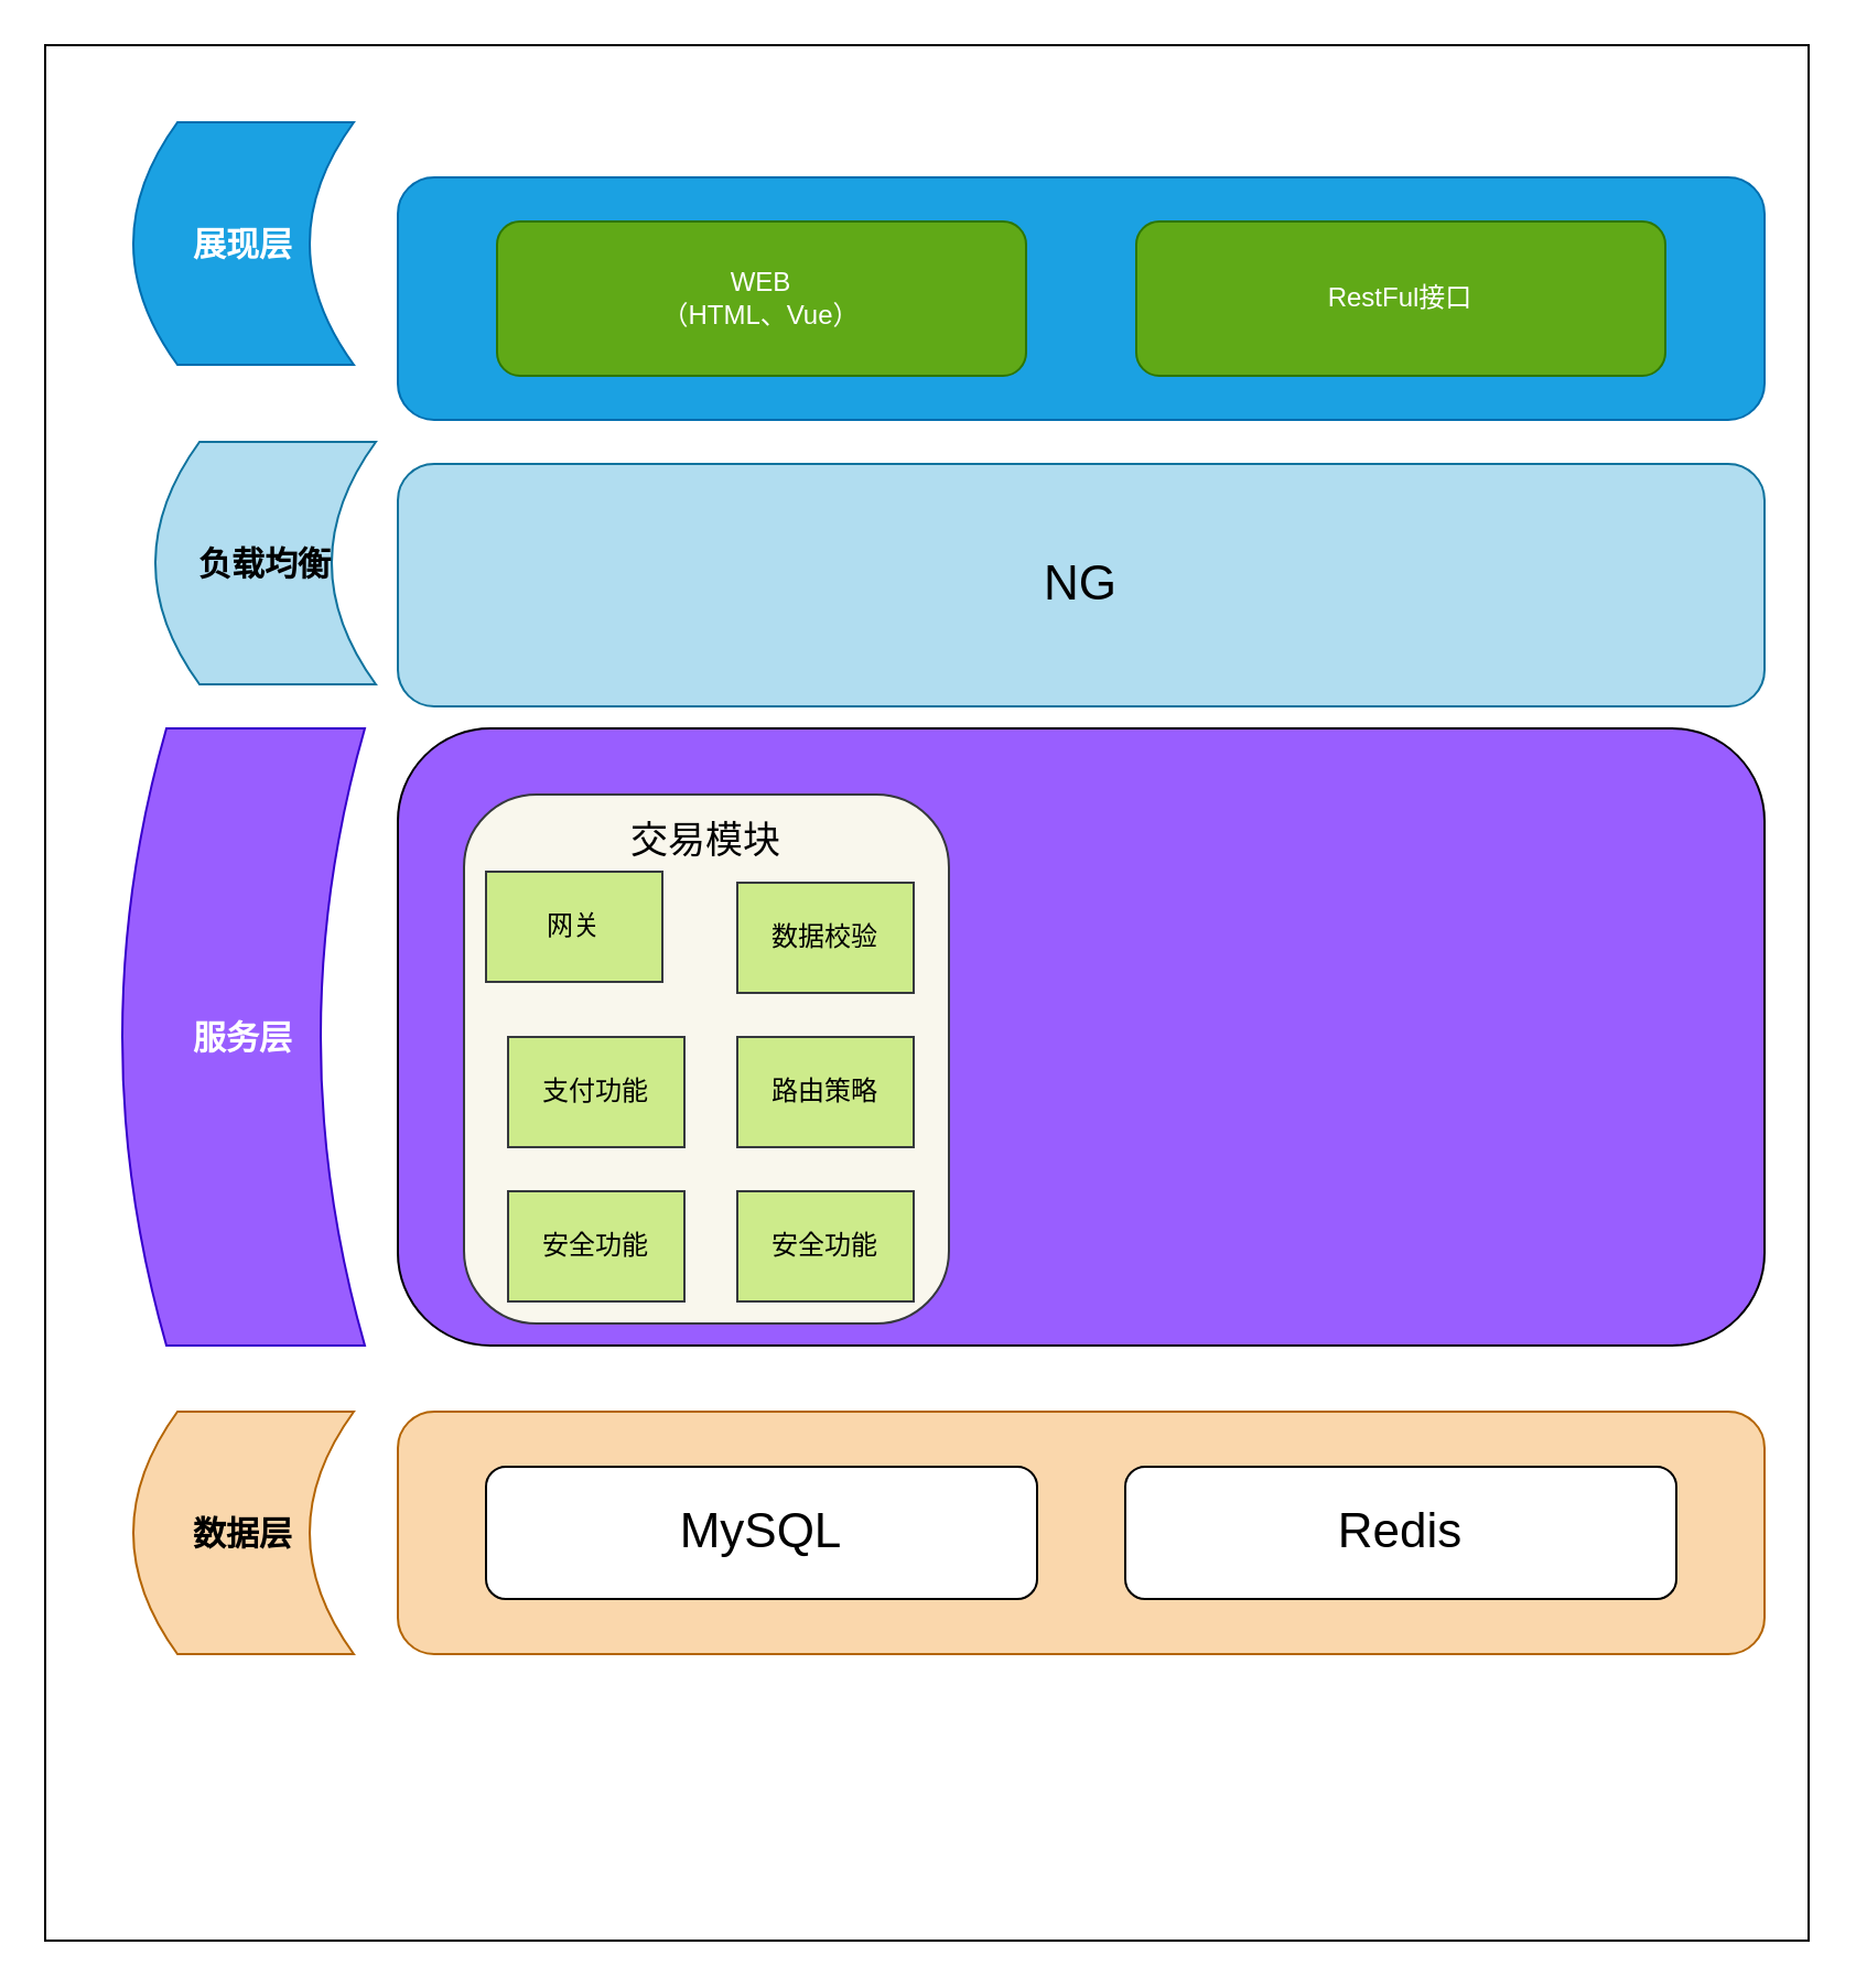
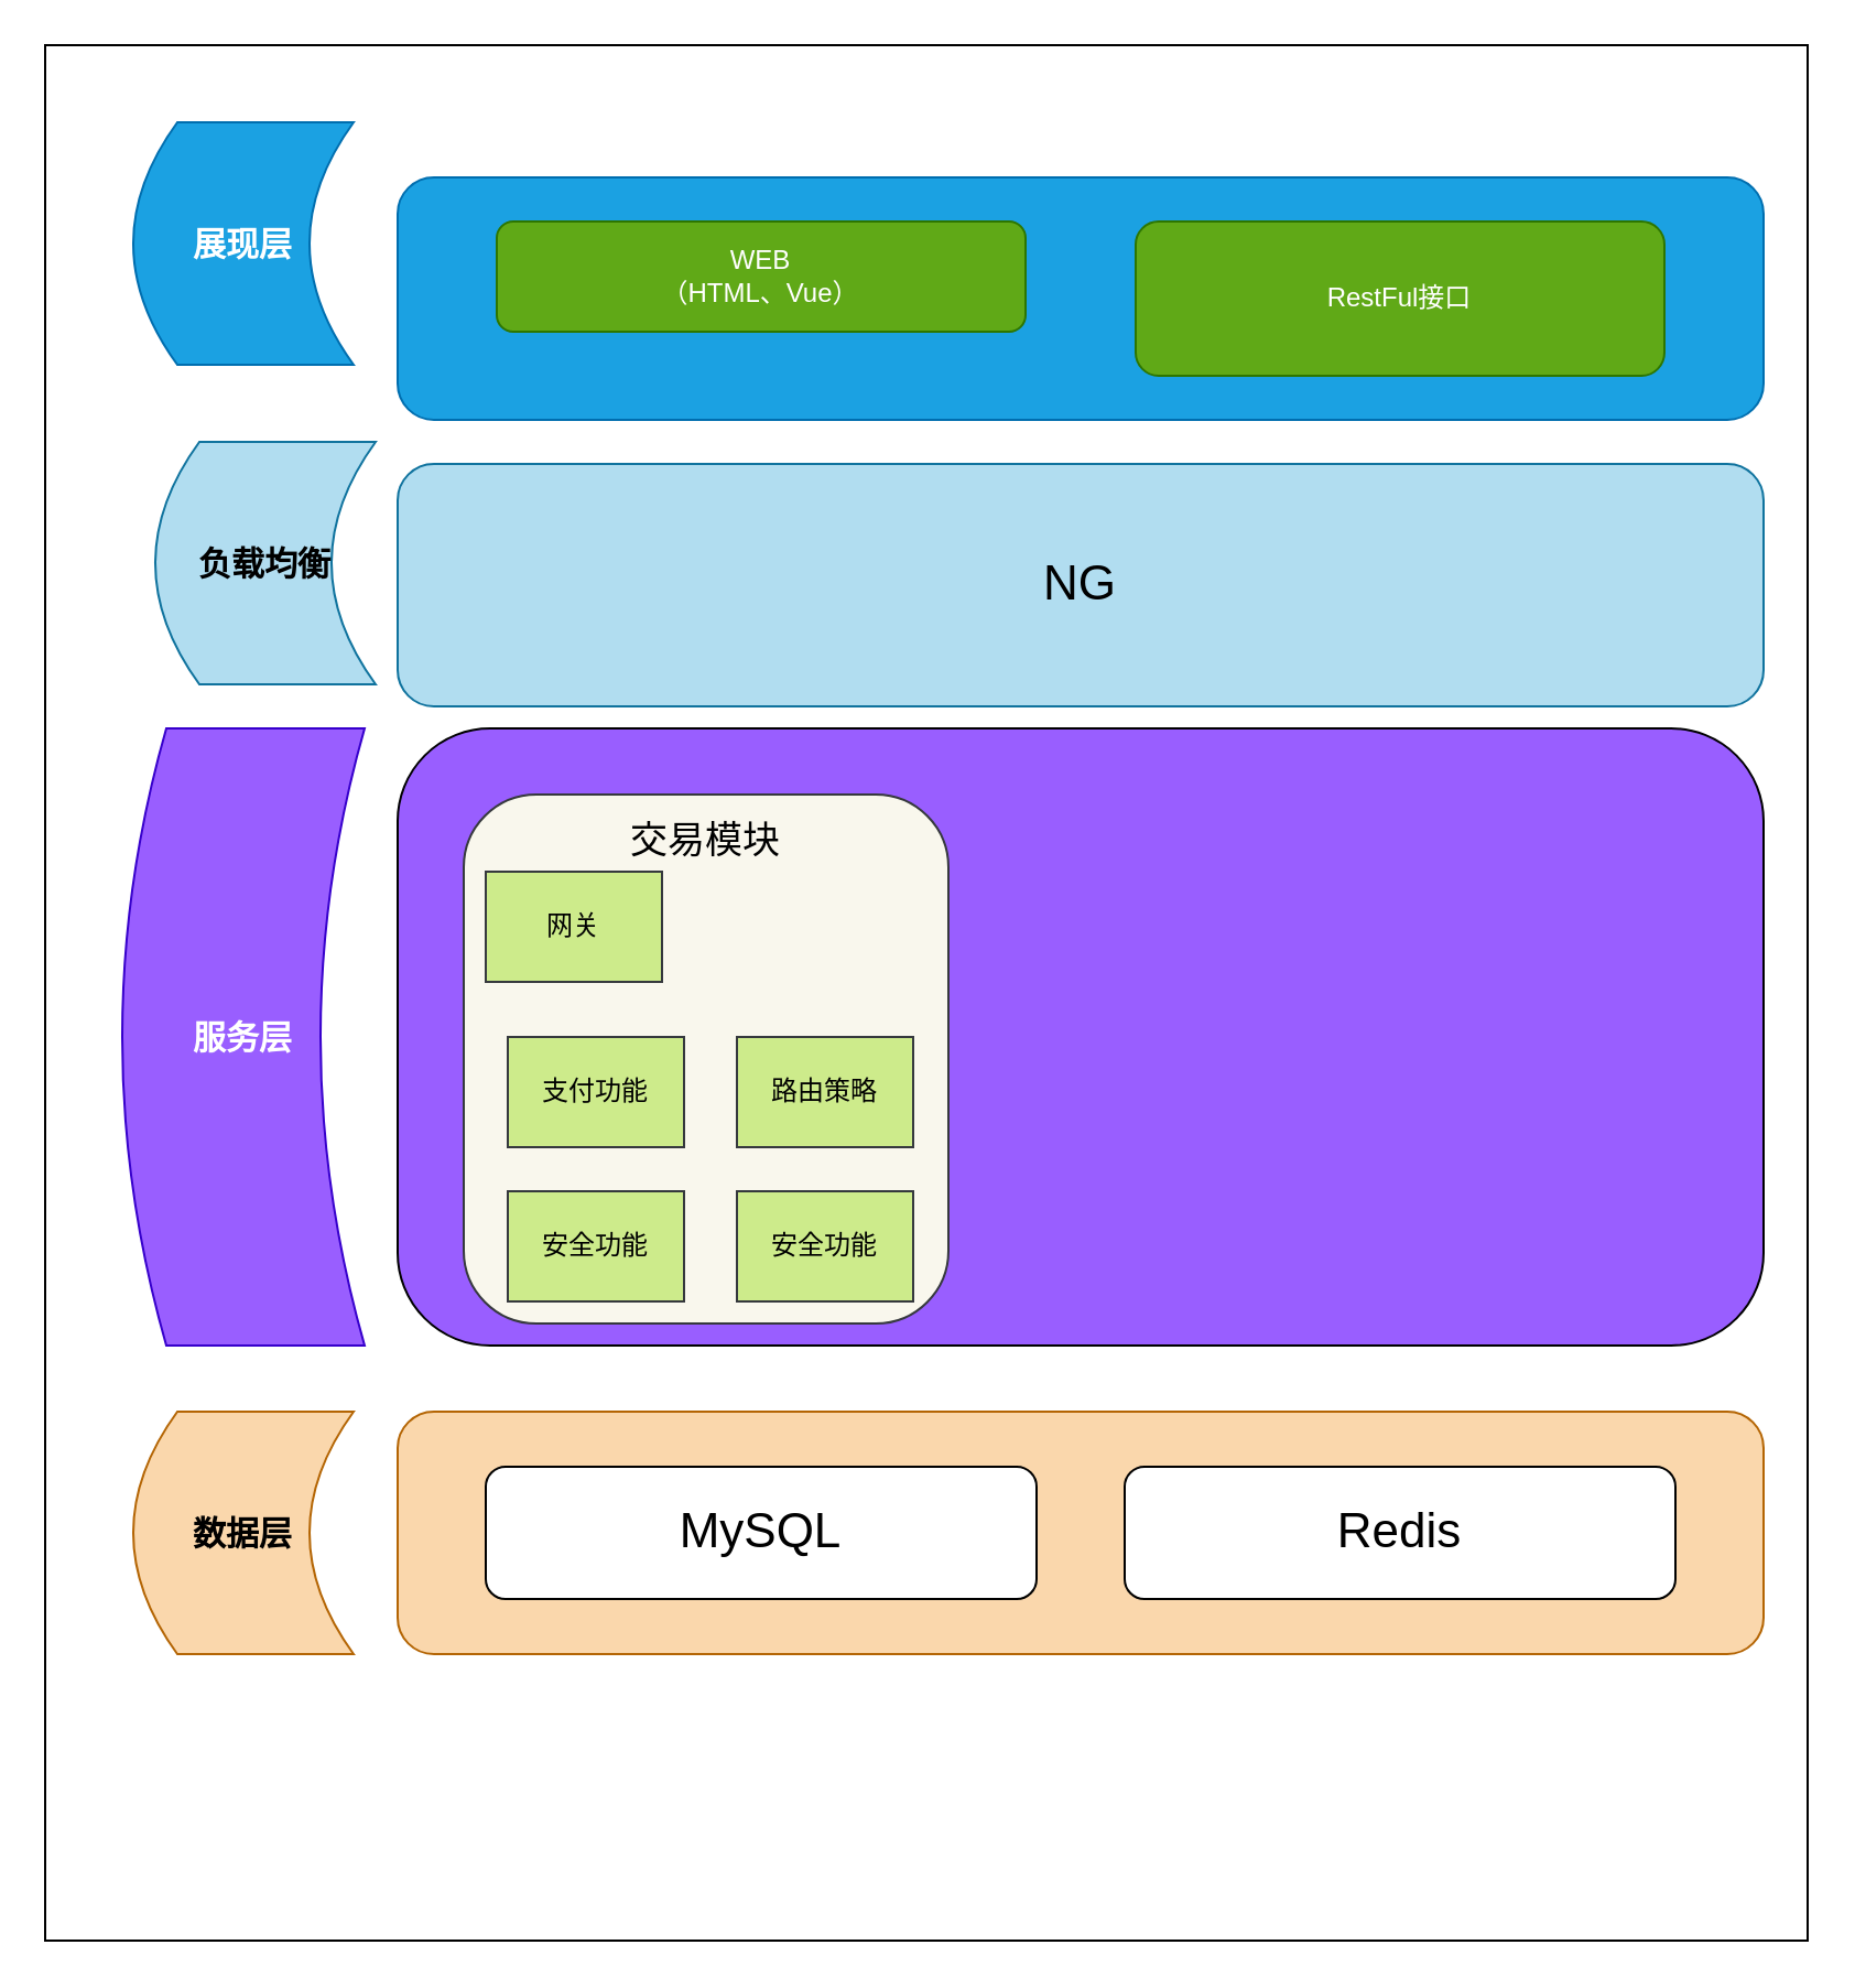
  <mxCell id="0" />
  <mxCell id="1" parent="0" />
  <mxCell id="2" value="" style="rounded=0;whiteSpace=wrap;html=1;movable=0;resizable=0;rotatable=0;deletable=0;editable=0;locked=1;connectable=0;" vertex="1" parent="1"><mxGeometry x="20" y="20" width="800" height="860" as="geometry" /></mxCell>
  <mxCell id="3" value="展现层" style="shape=dataStorage;whiteSpace=wrap;html=1;fixedSize=1;fillColor=#1ba1e2;fontColor=#ffffff;strokeColor=#006EAF;fontStyle=1;fontSize=15;" vertex="1" parent="1"><mxGeometry x="60" y="55" width="100" height="110" as="geometry" /></mxCell>
  <mxCell id="4" value="" style="rounded=1;whiteSpace=wrap;html=1;fillColor=#1ba1e2;fontColor=#ffffff;strokeColor=#006EAF;" vertex="1" parent="1"><mxGeometry x="180" y="80" width="620" height="110" as="geometry" /></mxCell>
- <mxCell id="5" value="WEB&lt;br&gt;（HTML、Vue）" style="rounded=1;whiteSpace=wrap;html=1;fillColor=#60a917;fontColor=#ffffff;strokeColor=#2D7600;" vertex="1" parent="1"><mxGeometry x="225" y="100" width="240" height="70" as="geometry" /></mxCell>
+ <mxCell id="5" value="WEB&lt;br&gt;（HTML、Vue）" style="rounded=1;whiteSpace=wrap;html=1;fillColor=#60a917;fontColor=#ffffff;strokeColor=#2D7600;" vertex="1" parent="1"><mxGeometry x="225" y="100" width="240" height="50" as="geometry" /></mxCell>
  <mxCell id="6" value="RestFul接口" style="rounded=1;whiteSpace=wrap;html=1;fillColor=#60a917;fontColor=#ffffff;strokeColor=#2D7600;" vertex="1" parent="1"><mxGeometry x="515" y="100" width="240" height="70" as="geometry" /></mxCell>
  <mxCell id="7" value="负载均衡" style="shape=dataStorage;whiteSpace=wrap;html=1;fixedSize=1;fillColor=#b1ddf0;strokeColor=#10739e;fontStyle=1;fontSize=15;" vertex="1" parent="1"><mxGeometry x="70" y="200" width="100" height="110" as="geometry" /></mxCell>
  <mxCell id="8" value="NG" style="rounded=1;whiteSpace=wrap;html=1;fontSize=22;fillColor=#b1ddf0;strokeColor=#10739e;" vertex="1" parent="1"><mxGeometry x="180" y="210" width="620" height="110" as="geometry" /></mxCell>
  <mxCell id="9" value="服务层" style="shape=dataStorage;whiteSpace=wrap;html=1;fixedSize=1;fillColor=#995EFF;fontColor=#ffffff;strokeColor=#3700CC;fontStyle=1;fontSize=15;" vertex="1" parent="1"><mxGeometry x="55" y="330" width="110" height="280" as="geometry" /></mxCell>
  <mxCell id="10" value="" style="rounded=1;whiteSpace=wrap;html=1;fontSize=22;fillColor=#995EFF;" vertex="1" parent="1"><mxGeometry x="180" y="330" width="620" height="280" as="geometry" /></mxCell>
  <mxCell id="11" value="数据层" style="shape=dataStorage;whiteSpace=wrap;html=1;fixedSize=1;fillColor=#fad7ac;strokeColor=#b46504;fontStyle=1;fontSize=15;" vertex="1" parent="1"><mxGeometry x="60" y="640" width="100" height="110" as="geometry" /></mxCell>
  <mxCell id="12" value="" style="rounded=1;whiteSpace=wrap;html=1;fontSize=22;fillColor=#fad7ac;strokeColor=#b46504;" vertex="1" parent="1"><mxGeometry x="180" y="640" width="620" height="110" as="geometry" /></mxCell>
  <mxCell id="13" value="MySQL" style="rounded=1;whiteSpace=wrap;html=1;fontSize=22;" vertex="1" parent="1"><mxGeometry x="220" y="665" width="250" height="60" as="geometry" /></mxCell>
  <mxCell id="14" value="Redis" style="rounded=1;whiteSpace=wrap;html=1;fontSize=22;" vertex="1" parent="1"><mxGeometry x="510" y="665" width="250" height="60" as="geometry" /></mxCell>
  <mxCell id="15" value="&lt;font style=&quot;font-size: 17px;&quot;&gt;交易模块&lt;/font&gt;" style="rounded=1;whiteSpace=wrap;html=1;fontSize=22;fillColor=#f9f7ed;verticalAlign=top;strokeColor=#36393d;" vertex="1" parent="1"><mxGeometry x="210" y="360" width="220" height="240" as="geometry" /></mxCell>
  <mxCell id="16" value="网关" style="rounded=0;whiteSpace=wrap;html=1;fontSize=12;fillColor=#cdeb8b;strokeColor=#36393d;" vertex="1" parent="1"><mxGeometry x="220" y="395" width="80" height="50" as="geometry" /></mxCell>
- <mxCell id="17" value="数据校验" style="rounded=0;whiteSpace=wrap;html=1;fontSize=12;fillColor=#cdeb8b;strokeColor=#36393d;" vertex="1" parent="1"><mxGeometry x="334" y="400" width="80" height="50" as="geometry" /></mxCell>
  <mxCell id="18" value="路由策略" style="rounded=0;whiteSpace=wrap;html=1;fontSize=12;fillColor=#cdeb8b;strokeColor=#36393d;" vertex="1" parent="1"><mxGeometry x="334" y="470" width="80" height="50" as="geometry" /></mxCell>
  <mxCell id="19" value="支付功能" style="rounded=0;whiteSpace=wrap;html=1;fontSize=12;fillColor=#cdeb8b;strokeColor=#36393d;" vertex="1" parent="1"><mxGeometry x="230" y="470" width="80" height="50" as="geometry" /></mxCell>
  <mxCell id="20" value="安全功能" style="rounded=0;whiteSpace=wrap;html=1;fontSize=12;fillColor=#cdeb8b;strokeColor=#36393d;" vertex="1" parent="1"><mxGeometry x="230" y="540" width="80" height="50" as="geometry" /></mxCell>
  <mxCell id="21" value="安全功能" style="rounded=0;whiteSpace=wrap;html=1;fontSize=12;fillColor=#cdeb8b;strokeColor=#36393d;" vertex="1" parent="1"><mxGeometry x="334" y="540" width="80" height="50" as="geometry" /></mxCell>
